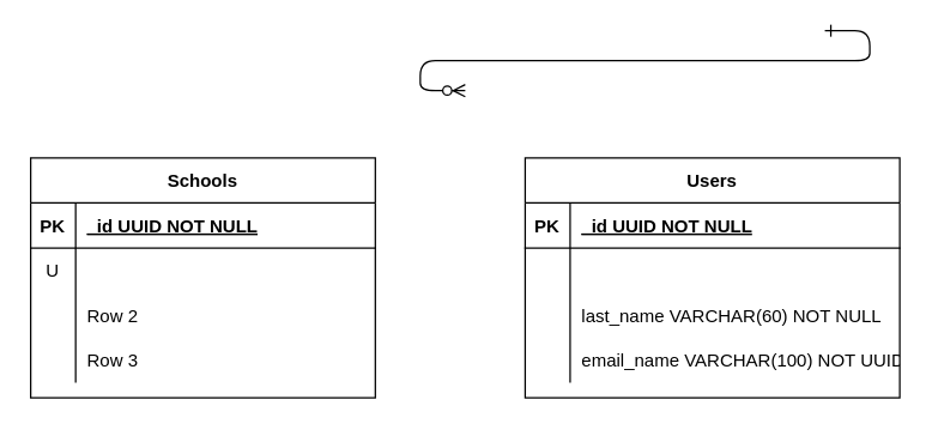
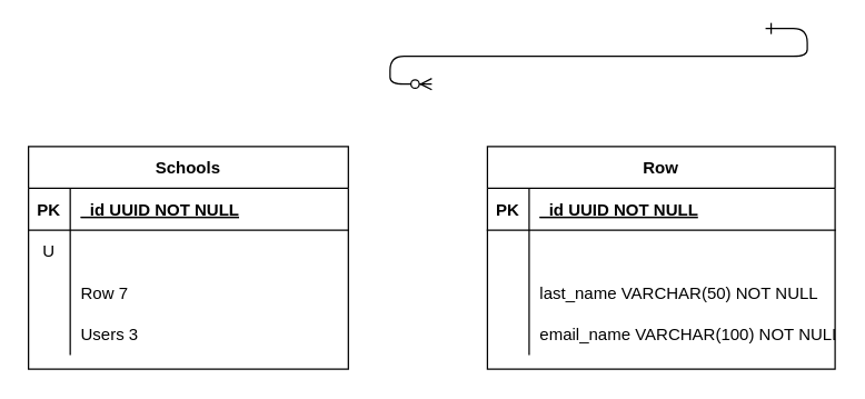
  <mxCell id="0" />
  <mxCell id="1" parent="0" />
  <mxCell id="2" value="" style="edgeStyle=entityRelationEdgeStyle;endArrow=ERzeroToMany;startArrow=ERone;endFill=1;startFill=0;" parent="1" edge="1"><mxGeometry width="100" height="100" relative="1" as="geometry"><mxPoint x="550" y="20" as="sourcePoint" /><mxPoint x="310" y="60" as="targetPoint" /></mxGeometry></mxCell>
- <mxCell id="3" value="Users" style="shape=table;startSize=30;container=1;collapsible=1;childLayout=tableLayout;fixedRows=1;rowLines=0;fontStyle=1;align=center;resizeLast=1;" vertex="1" parent="1"><mxGeometry x="350" y="105" width="250" height="160" as="geometry" /></mxCell>
+ <mxCell id="3" value="Row" style="shape=table;startSize=30;container=1;collapsible=1;childLayout=tableLayout;fixedRows=1;rowLines=0;fontStyle=1;align=center;resizeLast=1;" vertex="1" parent="1"><mxGeometry x="350" y="105" width="250" height="160" as="geometry" /></mxCell>
  <mxCell id="4" value="" style="shape=partialRectangle;collapsible=0;dropTarget=0;pointerEvents=0;fillColor=none;points=[[0,0.5],[1,0.5]];portConstraint=eastwest;top=0;left=0;right=0;bottom=1;" vertex="1" parent="3"><mxGeometry y="30" width="250" height="30" as="geometry" /></mxCell>
  <mxCell id="5" value="PK" style="shape=partialRectangle;overflow=hidden;connectable=0;fillColor=none;top=0;left=0;bottom=0;right=0;fontStyle=1;" vertex="1" parent="4"><mxGeometry width="30" height="30" as="geometry" /></mxCell>
  <mxCell id="6" value="_id UUID NOT NULL " style="shape=partialRectangle;overflow=hidden;connectable=0;fillColor=none;top=0;left=0;bottom=0;right=0;align=left;spacingLeft=6;fontStyle=5;" vertex="1" parent="4"><mxGeometry x="30" width="220" height="30" as="geometry" /></mxCell>
  <mxCell id="7" value="" style="shape=partialRectangle;collapsible=0;dropTarget=0;pointerEvents=0;fillColor=none;points=[[0,0.5],[1,0.5]];portConstraint=eastwest;top=0;left=0;right=0;bottom=0;" vertex="1" parent="3"><mxGeometry y="60" width="250" height="30" as="geometry" /></mxCell>
  <mxCell id="8" value="" style="shape=partialRectangle;overflow=hidden;connectable=0;fillColor=none;top=0;left=0;bottom=0;right=0;" vertex="1" parent="7"><mxGeometry width="30" height="30" as="geometry" /></mxCell>
  <mxCell id="9" value="" style="shape=partialRectangle;collapsible=0;dropTarget=0;pointerEvents=0;fillColor=none;points=[[0,0.5],[1,0.5]];portConstraint=eastwest;top=0;left=0;right=0;bottom=0;" vertex="1" parent="3"><mxGeometry y="90" width="250" height="30" as="geometry" /></mxCell>
  <mxCell id="10" value="" style="shape=partialRectangle;overflow=hidden;connectable=0;fillColor=none;top=0;left=0;bottom=0;right=0;" vertex="1" parent="9"><mxGeometry width="30" height="30" as="geometry" /></mxCell>
- <mxCell id="11" value="last_name VARCHAR(60) NOT NULL" style="shape=partialRectangle;overflow=hidden;connectable=0;fillColor=none;top=0;left=0;bottom=0;right=0;align=left;spacingLeft=6;" vertex="1" parent="9"><mxGeometry x="30" width="220" height="30" as="geometry" /></mxCell>
+ <mxCell id="11" value="last_name VARCHAR(50) NOT NULL" style="shape=partialRectangle;overflow=hidden;connectable=0;fillColor=none;top=0;left=0;bottom=0;right=0;align=left;spacingLeft=6;" vertex="1" parent="9"><mxGeometry x="30" width="220" height="30" as="geometry" /></mxCell>
  <mxCell id="12" value="" style="shape=partialRectangle;collapsible=0;dropTarget=0;pointerEvents=0;fillColor=none;points=[[0,0.5],[1,0.5]];portConstraint=eastwest;top=0;left=0;right=0;bottom=0;" vertex="1" parent="3"><mxGeometry y="120" width="250" height="30" as="geometry" /></mxCell>
  <mxCell id="13" value="" style="shape=partialRectangle;overflow=hidden;connectable=0;fillColor=none;top=0;left=0;bottom=0;right=0;" vertex="1" parent="12"><mxGeometry width="30" height="30" as="geometry" /></mxCell>
- <mxCell id="14" value="email_name VARCHAR(100) NOT UUID" style="shape=partialRectangle;overflow=hidden;connectable=0;fillColor=none;top=0;left=0;bottom=0;right=0;align=left;spacingLeft=6;" vertex="1" parent="12"><mxGeometry x="30" width="220" height="30" as="geometry" /></mxCell>
+ <mxCell id="14" value="email_name VARCHAR(100) NOT NULL" style="shape=partialRectangle;overflow=hidden;connectable=0;fillColor=none;top=0;left=0;bottom=0;right=0;align=left;spacingLeft=6;" vertex="1" parent="12"><mxGeometry x="30" width="220" height="30" as="geometry" /></mxCell>
  <mxCell id="15" value="Schools" style="shape=table;startSize=30;container=1;collapsible=1;childLayout=tableLayout;fixedRows=1;rowLines=0;fontStyle=1;align=center;resizeLast=1;" vertex="1" parent="1"><mxGeometry x="20" y="105" width="230" height="160" as="geometry" /></mxCell>
  <mxCell id="16" value="" style="shape=partialRectangle;collapsible=0;dropTarget=0;pointerEvents=0;fillColor=none;top=0;left=0;bottom=1;right=0;points=[[0,0.5],[1,0.5]];portConstraint=eastwest;" vertex="1" parent="15"><mxGeometry y="30" width="230" height="30" as="geometry" /></mxCell>
  <mxCell id="17" value="PK" style="shape=partialRectangle;connectable=0;fillColor=none;top=0;left=0;bottom=0;right=0;fontStyle=1;overflow=hidden;" vertex="1" parent="16"><mxGeometry width="30" height="30" as="geometry" /></mxCell>
  <mxCell id="18" value="_id UUID NOT NULL" style="shape=partialRectangle;connectable=0;fillColor=none;top=0;left=0;bottom=0;right=0;align=left;spacingLeft=6;fontStyle=5;overflow=hidden;" vertex="1" parent="16"><mxGeometry x="30" width="200" height="30" as="geometry" /></mxCell>
  <mxCell id="19" value="" style="shape=partialRectangle;collapsible=0;dropTarget=0;pointerEvents=0;fillColor=none;top=0;left=0;bottom=0;right=0;points=[[0,0.5],[1,0.5]];portConstraint=eastwest;" vertex="1" parent="15"><mxGeometry y="60" width="230" height="30" as="geometry" /></mxCell>
  <mxCell id="20" value="U" style="shape=partialRectangle;connectable=0;fillColor=none;top=0;left=0;bottom=0;right=0;editable=1;overflow=hidden;" vertex="1" parent="19"><mxGeometry width="30" height="30" as="geometry" /></mxCell>
  <mxCell id="21" value="" style="shape=partialRectangle;collapsible=0;dropTarget=0;pointerEvents=0;fillColor=none;top=0;left=0;bottom=0;right=0;points=[[0,0.5],[1,0.5]];portConstraint=eastwest;" vertex="1" parent="15"><mxGeometry y="90" width="230" height="30" as="geometry" /></mxCell>
  <mxCell id="22" value="" style="shape=partialRectangle;connectable=0;fillColor=none;top=0;left=0;bottom=0;right=0;editable=1;overflow=hidden;" vertex="1" parent="21"><mxGeometry width="30" height="30" as="geometry" /></mxCell>
- <mxCell id="23" value="Row 2" style="shape=partialRectangle;connectable=0;fillColor=none;top=0;left=0;bottom=0;right=0;align=left;spacingLeft=6;overflow=hidden;" vertex="1" parent="21"><mxGeometry x="30" width="200" height="30" as="geometry" /></mxCell>
+ <mxCell id="23" value="Row 7" style="shape=partialRectangle;connectable=0;fillColor=none;top=0;left=0;bottom=0;right=0;align=left;spacingLeft=6;overflow=hidden;" vertex="1" parent="21"><mxGeometry x="30" width="200" height="30" as="geometry" /></mxCell>
  <mxCell id="24" value="" style="shape=partialRectangle;collapsible=0;dropTarget=0;pointerEvents=0;fillColor=none;top=0;left=0;bottom=0;right=0;points=[[0,0.5],[1,0.5]];portConstraint=eastwest;" vertex="1" parent="15"><mxGeometry y="120" width="230" height="30" as="geometry" /></mxCell>
  <mxCell id="25" value="" style="shape=partialRectangle;connectable=0;fillColor=none;top=0;left=0;bottom=0;right=0;editable=1;overflow=hidden;" vertex="1" parent="24"><mxGeometry width="30" height="30" as="geometry" /></mxCell>
- <mxCell id="26" value="Row 3" style="shape=partialRectangle;connectable=0;fillColor=none;top=0;left=0;bottom=0;right=0;align=left;spacingLeft=6;overflow=hidden;" vertex="1" parent="24"><mxGeometry x="30" width="200" height="30" as="geometry" /></mxCell>
+ <mxCell id="26" value="Users 3" style="shape=partialRectangle;connectable=0;fillColor=none;top=0;left=0;bottom=0;right=0;align=left;spacingLeft=6;overflow=hidden;" vertex="1" parent="24"><mxGeometry x="30" width="200" height="30" as="geometry" /></mxCell>
